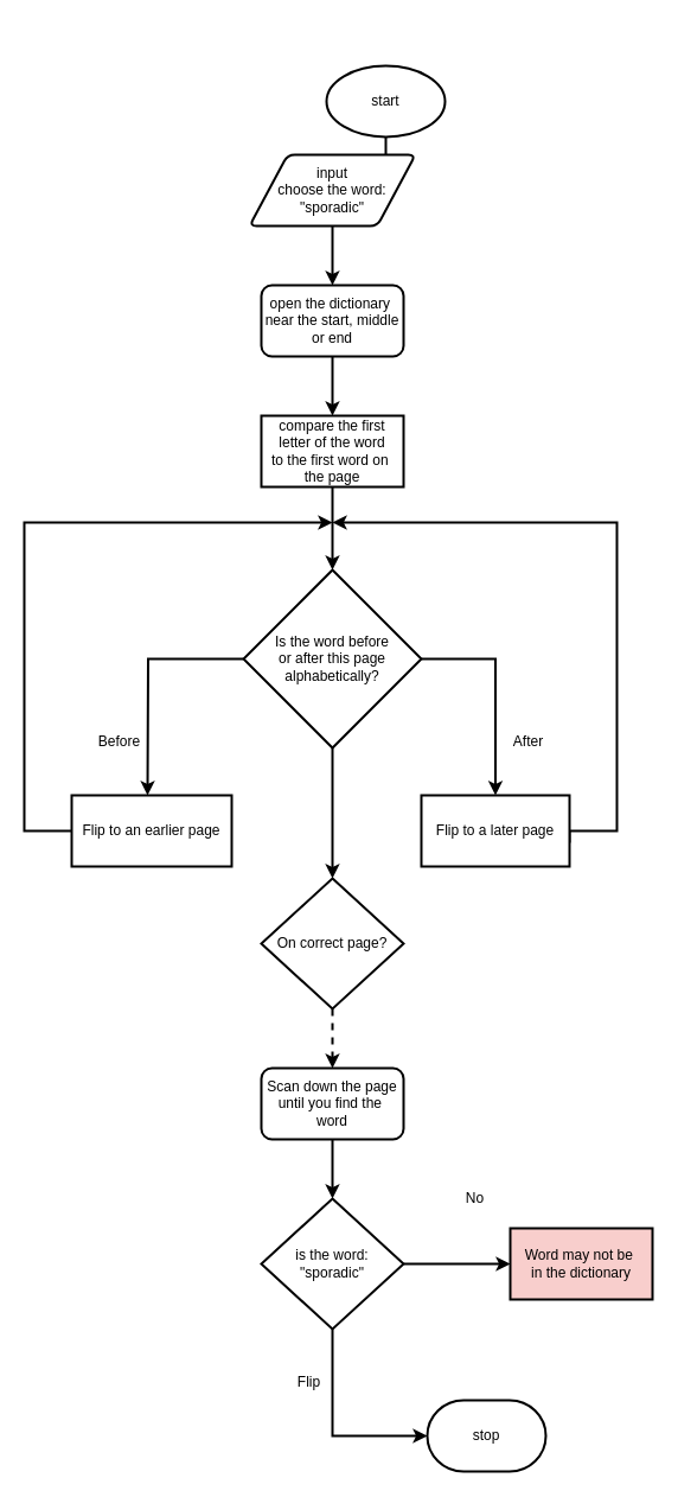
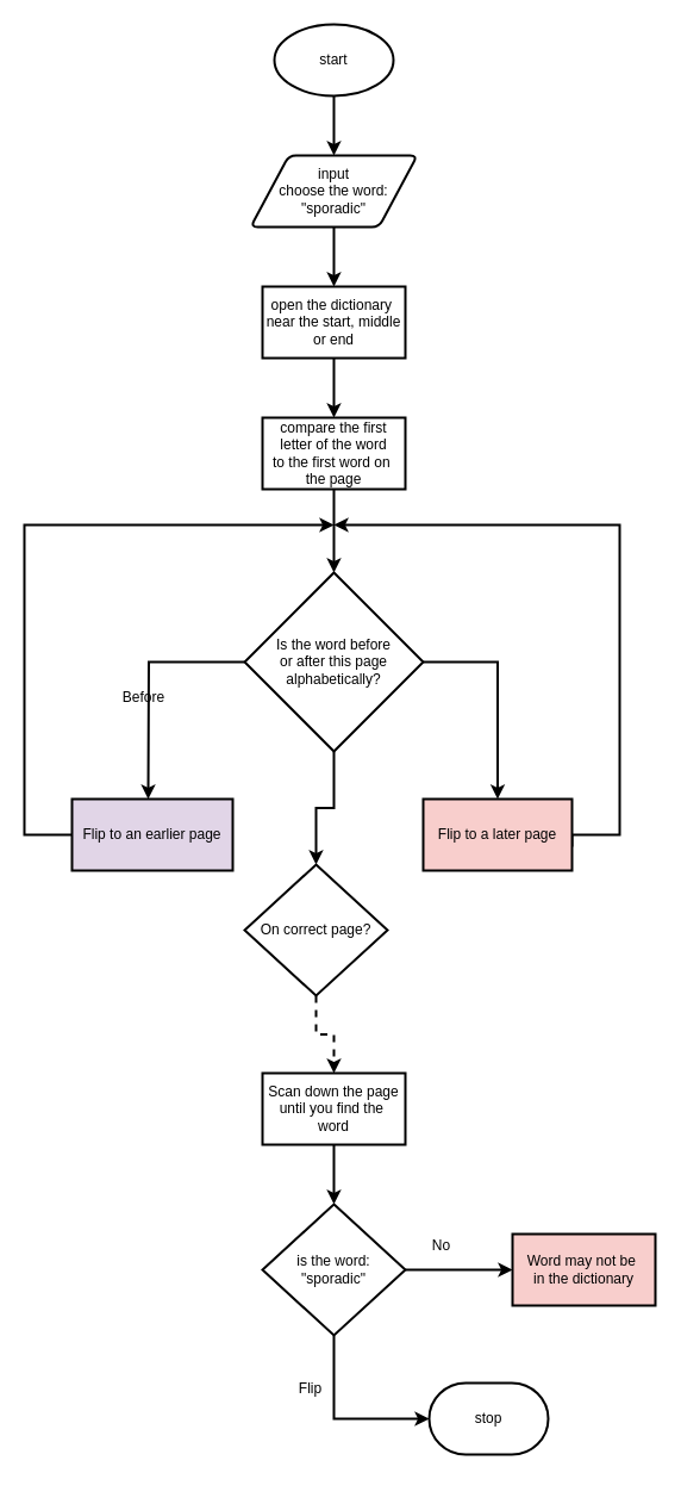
  <mxCell id="0" />
  <mxCell id="1" parent="0" />
  <mxCell id="2" value="" style="edgeStyle=orthogonalEdgeStyle;rounded=0;orthogonalLoop=1;jettySize=auto;html=1;strokeWidth=2;" parent="1" source="3" target="20" edge="1"><mxGeometry relative="1" as="geometry" /></mxCell>
- <mxCell id="3" value="start" style="strokeWidth=2;html=1;shape=mxgraph.flowchart.start_1;whiteSpace=wrap;" parent="1" vertex="1"><mxGeometry x="275" y="55" width="100" height="60" as="geometry" /></mxCell>
+ <mxCell id="3" value="start" style="strokeWidth=2;html=1;shape=mxgraph.flowchart.start_1;whiteSpace=wrap;" parent="1" vertex="1"><mxGeometry x="230" y="20" width="100" height="60" as="geometry" /></mxCell>
  <mxCell id="4" value="" style="edgeStyle=orthogonalEdgeStyle;rounded=0;orthogonalLoop=1;jettySize=auto;html=1;strokeWidth=2;" parent="1" source="5" target="7" edge="1"><mxGeometry relative="1" as="geometry" /></mxCell>
- <mxCell id="5" value="open the dictionary&amp;nbsp;&lt;div&gt;near the start, middle&lt;/div&gt;&lt;div&gt;or end&lt;/div&gt;" style="whiteSpace=wrap;html=1;strokeWidth=2;rounded=1;" parent="1" vertex="1"><mxGeometry x="220" y="240" width="120" height="60" as="geometry" /></mxCell>
+ <mxCell id="5" value="open the dictionary&amp;nbsp;&lt;div&gt;near the start, middle&lt;/div&gt;&lt;div&gt;or end&lt;/div&gt;" style="rounded=0;whiteSpace=wrap;html=1;strokeWidth=2;" parent="1" vertex="1"><mxGeometry x="220" y="240" width="120" height="60" as="geometry" /></mxCell>
  <mxCell id="6" value="" style="edgeStyle=orthogonalEdgeStyle;rounded=0;orthogonalLoop=1;jettySize=auto;html=1;strokeWidth=2;" parent="1" source="7" target="9" edge="1"><mxGeometry relative="1" as="geometry" /></mxCell>
  <mxCell id="7" value="compare the first letter of the word&lt;div&gt;to the first word on&amp;nbsp;&lt;/div&gt;&lt;div&gt;the page&lt;/div&gt;" style="rounded=0;whiteSpace=wrap;html=1;strokeWidth=2;" parent="1" vertex="1"><mxGeometry x="220" y="350" width="120" height="60" as="geometry" /></mxCell>
  <mxCell id="8" style="edgeStyle=orthogonalEdgeStyle;rounded=0;orthogonalLoop=1;jettySize=auto;html=1;entryX=0.5;entryY=0;entryDx=0;entryDy=0;strokeWidth=2;" parent="1" source="9" target="16" edge="1"><mxGeometry relative="1" as="geometry"><mxPoint x="440" y="660" as="targetPoint" /><Array as="points"><mxPoint x="418" y="555" /></Array></mxGeometry></mxCell>
  <mxCell id="9" value="Is the word before&lt;div&gt;or after this page&lt;/div&gt;&lt;div&gt;alphabetically?&lt;/div&gt;" style="strokeWidth=2;html=1;shape=mxgraph.flowchart.decision;whiteSpace=wrap;" parent="1" vertex="1"><mxGeometry x="205" y="480" width="150" height="150" as="geometry" /></mxCell>
  <mxCell id="10" style="edgeStyle=orthogonalEdgeStyle;rounded=0;orthogonalLoop=1;jettySize=auto;html=1;exitX=0;exitY=0.5;exitDx=0;exitDy=0;strokeWidth=2;" parent="1" source="11" edge="1"><mxGeometry relative="1" as="geometry"><mxPoint x="280" y="440" as="targetPoint" /><mxPoint x="30" y="680" as="sourcePoint" /><Array as="points"><mxPoint x="20" y="700" /><mxPoint x="20" y="440" /></Array></mxGeometry></mxCell>
- <mxCell id="11" value="Flip to an earlier page" style="rounded=0;whiteSpace=wrap;html=1;strokeWidth=2;" parent="1" vertex="1"><mxGeometry x="60" y="670" width="135" height="60" as="geometry" /></mxCell>
+ <mxCell id="11" value="Flip to an earlier page" style="rounded=0;whiteSpace=wrap;html=1;strokeWidth=2;fillColor=#e1d5e7;" parent="1" vertex="1"><mxGeometry x="60" y="670" width="135" height="60" as="geometry" /></mxCell>
  <mxCell id="12" value="" style="edgeStyle=orthogonalEdgeStyle;rounded=0;orthogonalLoop=1;jettySize=auto;html=1;strokeWidth=2;dashed=1;" parent="1" source="13" target="18" edge="1"><mxGeometry relative="1" as="geometry" /></mxCell>
- <mxCell id="13" value="On correct page?" style="strokeWidth=2;html=1;shape=mxgraph.flowchart.decision;whiteSpace=wrap;" parent="1" vertex="1"><mxGeometry x="220" y="740" width="120" height="110" as="geometry" /></mxCell>
- <mxCell id="14" value="stop" style="strokeWidth=2;html=1;shape=mxgraph.flowchart.terminator;whiteSpace=wrap;" parent="1" vertex="1"><mxGeometry x="360" y="1180" width="100" height="60" as="geometry" /></mxCell>
+ <mxCell id="13" value="On correct page?" style="strokeWidth=2;html=1;shape=mxgraph.flowchart.decision;whiteSpace=wrap;" parent="1" vertex="1"><mxGeometry x="205" y="725" width="120" height="110" as="geometry" /></mxCell>
+ <mxCell id="14" value="stop" style="strokeWidth=2;html=1;shape=mxgraph.flowchart.terminator;whiteSpace=wrap;" parent="1" vertex="1"><mxGeometry x="360" y="1160" width="100" height="60" as="geometry" /></mxCell>
  <mxCell id="15" style="edgeStyle=orthogonalEdgeStyle;rounded=0;orthogonalLoop=1;jettySize=auto;html=1;strokeWidth=2;" parent="1" edge="1"><mxGeometry relative="1" as="geometry"><mxPoint x="280" y="440" as="targetPoint" /><mxPoint x="480" y="710" as="sourcePoint" /><Array as="points"><mxPoint x="480" y="700" /><mxPoint x="520" y="700" /><mxPoint x="520" y="440" /></Array></mxGeometry></mxCell>
- <mxCell id="16" value="Flip to a later page" style="rounded=0;whiteSpace=wrap;html=1;strokeWidth=2;" parent="1" vertex="1"><mxGeometry x="355" y="670" width="125" height="60" as="geometry" /></mxCell>
+ <mxCell id="16" value="Flip to a later page" style="rounded=0;whiteSpace=wrap;html=1;strokeWidth=2;fillColor=#f8cecc;" parent="1" vertex="1"><mxGeometry x="355" y="670" width="125" height="60" as="geometry" /></mxCell>
  <mxCell id="17" value="" style="edgeStyle=orthogonalEdgeStyle;rounded=0;orthogonalLoop=1;jettySize=auto;html=1;strokeWidth=2;" parent="1" source="18" target="22" edge="1"><mxGeometry relative="1" as="geometry" /></mxCell>
- <mxCell id="18" value="Scan down the page&lt;div&gt;until you find the&amp;nbsp;&lt;/div&gt;&lt;div&gt;word&lt;/div&gt;" style="whiteSpace=wrap;html=1;strokeWidth=2;rounded=1;" parent="1" vertex="1"><mxGeometry x="220" y="900" width="120" height="60" as="geometry" /></mxCell>
+ <mxCell id="18" value="Scan down the page&lt;div&gt;until you find the&amp;nbsp;&lt;/div&gt;&lt;div&gt;word&lt;/div&gt;" style="rounded=0;whiteSpace=wrap;html=1;strokeWidth=2;" parent="1" vertex="1"><mxGeometry x="220" y="900" width="120" height="60" as="geometry" /></mxCell>
  <mxCell id="19" value="" style="edgeStyle=orthogonalEdgeStyle;rounded=0;orthogonalLoop=1;jettySize=auto;html=1;strokeWidth=2;" parent="1" source="20" target="5" edge="1"><mxGeometry relative="1" as="geometry" /></mxCell>
  <mxCell id="20" value="input&lt;div&gt;choose the word:&lt;/div&gt;&lt;div&gt;&quot;sporadic&quot;&lt;/div&gt;" style="shape=parallelogram;html=1;strokeWidth=2;perimeter=parallelogramPerimeter;whiteSpace=wrap;rounded=1;arcSize=12;size=0.23;" parent="1" vertex="1"><mxGeometry x="210" y="130" width="140" height="60" as="geometry" /></mxCell>
  <mxCell id="21" style="edgeStyle=orthogonalEdgeStyle;rounded=0;orthogonalLoop=1;jettySize=auto;html=1;exitX=1;exitY=0.5;exitDx=0;exitDy=0;exitPerimeter=0;entryX=0;entryY=0.5;entryDx=0;entryDy=0;strokeWidth=2;" parent="1" source="22" target="23" edge="1"><mxGeometry relative="1" as="geometry" /></mxCell>
  <mxCell id="22" value="is the word:&lt;div&gt;&quot;sporadic&quot;&lt;/div&gt;" style="strokeWidth=2;html=1;shape=mxgraph.flowchart.decision;whiteSpace=wrap;" parent="1" vertex="1"><mxGeometry x="220" y="1010" width="120" height="110" as="geometry" /></mxCell>
  <mxCell id="23" value="Word may not be&amp;nbsp;&lt;div&gt;in the dictionary&lt;/div&gt;" style="rounded=0;whiteSpace=wrap;html=1;strokeWidth=2;fillColor=#f8cecc;" parent="1" vertex="1"><mxGeometry x="430" y="1035" width="120" height="60" as="geometry" /></mxCell>
  <mxCell id="24" style="edgeStyle=orthogonalEdgeStyle;rounded=0;orthogonalLoop=1;jettySize=auto;html=1;entryX=0.437;entryY=0;entryDx=0;entryDy=0;entryPerimeter=0;strokeWidth=2;exitX=0;exitY=0.5;exitDx=0;exitDy=0;exitPerimeter=0;" parent="1" source="9" edge="1"><mxGeometry relative="1" as="geometry"><mxPoint x="200" y="556" as="sourcePoint" /><mxPoint x="123.995" y="670" as="targetPoint" /></mxGeometry></mxCell>
- <mxCell id="25" value="Before" style="text;html=1;align=center;verticalAlign=middle;resizable=0;points=[];autosize=1;strokeColor=none;fillColor=none;" parent="1" vertex="1"><mxGeometry x="70" y="610" width="60" height="30" as="geometry" /></mxCell>
- <mxCell id="26" value="After" style="text;html=1;align=center;verticalAlign=middle;resizable=0;points=[];autosize=1;strokeColor=none;fillColor=none;" parent="1" vertex="1"><mxGeometry x="420" y="610" width="50" height="30" as="geometry" /></mxCell>
+ <mxCell id="25" value="Before" style="text;html=1;align=center;verticalAlign=middle;resizable=0;points=[];autosize=1;strokeColor=none;fillColor=none;" parent="1" vertex="1"><mxGeometry x="90" y="570" width="60" height="30" as="geometry" /></mxCell>
  <mxCell id="27" style="edgeStyle=orthogonalEdgeStyle;rounded=0;orthogonalLoop=1;jettySize=auto;html=1;exitX=0.5;exitY=1;exitDx=0;exitDy=0;exitPerimeter=0;entryX=0;entryY=0.5;entryDx=0;entryDy=0;entryPerimeter=0;strokeWidth=2;" parent="1" source="22" target="14" edge="1"><mxGeometry relative="1" as="geometry" /></mxCell>
- <mxCell id="28" value="No" style="text;html=1;align=center;verticalAlign=middle;resizable=0;points=[];autosize=1;strokeColor=none;fillColor=none;" parent="1" vertex="1"><mxGeometry x="380" y="995" width="40" height="30" as="geometry" /></mxCell>
+ <mxCell id="28" value="No" style="text;html=1;align=center;verticalAlign=middle;resizable=0;points=[];autosize=1;strokeColor=none;fillColor=none;" parent="1" vertex="1"><mxGeometry x="350" y="1030" width="40" height="30" as="geometry" /></mxCell>
  <mxCell id="29" value="Flip" style="text;html=1;align=center;verticalAlign=middle;resizable=0;points=[];autosize=1;strokeColor=none;fillColor=none;" parent="1" vertex="1"><mxGeometry x="240" y="1150" width="40" height="30" as="geometry" /></mxCell>
  <mxCell id="30" style="edgeStyle=orthogonalEdgeStyle;rounded=0;orthogonalLoop=1;jettySize=auto;html=1;entryX=0.5;entryY=0;entryDx=0;entryDy=0;entryPerimeter=0;strokeWidth=2;" parent="1" source="9" target="13" edge="1"><mxGeometry relative="1" as="geometry" /></mxCell>
